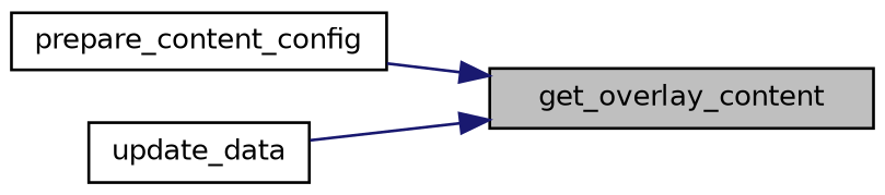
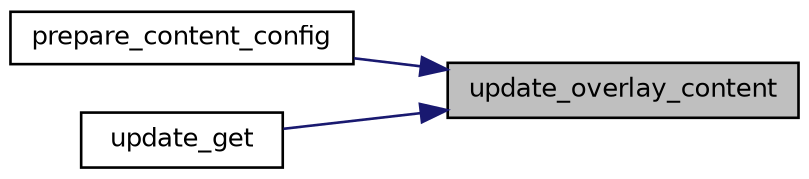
  digraph {
    rankdir=RL
    node [color=black fontname=Helvetica fontsize=10 shape=record]
    edge [color=midnightblue dir=back fontname=Helvetica fontsize=10 labelfontname=Helvetica labelfontsize=10 style=solid]
-   n1 [fillcolor=grey75 fontcolor=black height=0.2 label=get_overlay_content style=filled width=0.4]
+   n1 [fillcolor=grey75 fontcolor=black height=0.2 label=update_overlay_content style=filled width=0.4]
    n2 [height=0.2 label=prepare_content_config width=0.4]
-   n3 [height=0.2 label=update_data width=0.4]
+   n3 [height=0.2 label=update_get width=0.4]
    n1 -> n2
    n1 -> n3
  }
